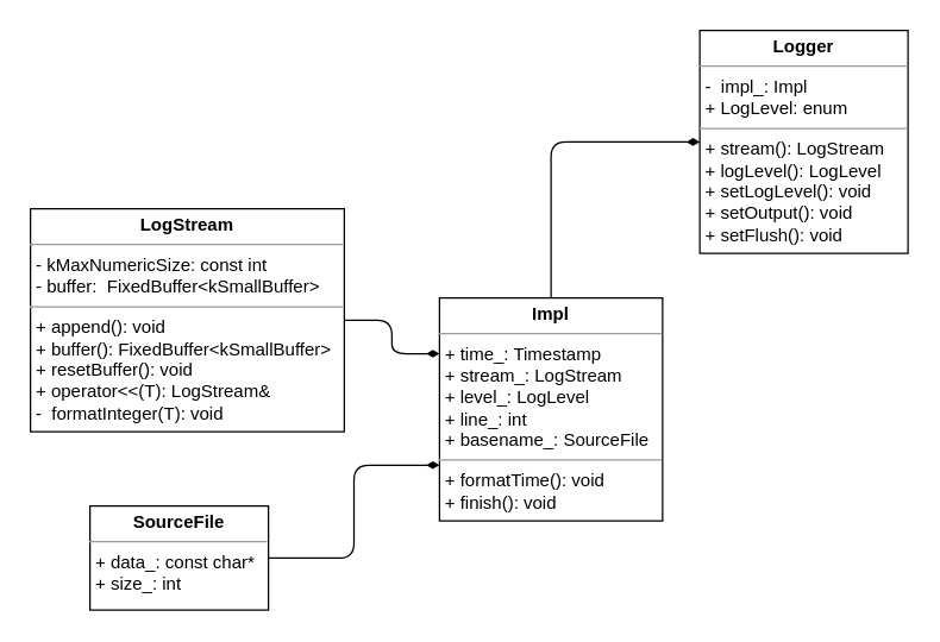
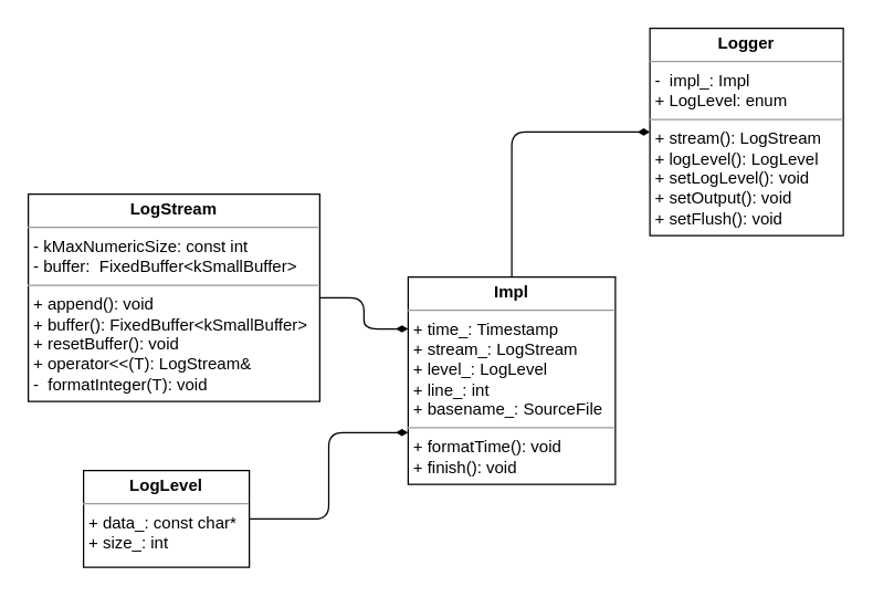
  <mxCell id="0" />
  <mxCell id="1" parent="0" />
  <mxCell id="2" value="&lt;p style=&quot;margin:0px;margin-top:4px;text-align:center;&quot;&gt;&lt;b&gt;Logger&lt;/b&gt;&lt;/p&gt;&lt;hr size=&quot;1&quot;&gt;&lt;p style=&quot;margin:0px;margin-left:4px;&quot;&gt;-&amp;nbsp; impl_: Impl&lt;/p&gt;&lt;p style=&quot;margin:0px;margin-left:4px;&quot;&gt;+ LogLevel: enum&amp;nbsp;&lt;/p&gt;&lt;hr size=&quot;1&quot;&gt;&lt;p style=&quot;margin:0px;margin-left:4px;&quot;&gt;+ stream(): LogStream&lt;/p&gt;&lt;p style=&quot;margin:0px;margin-left:4px;&quot;&gt;+ logLevel(): LogLevel&lt;/p&gt;&lt;p style=&quot;margin:0px;margin-left:4px;&quot;&gt;+ setLogLevel(): void&lt;/p&gt;&lt;p style=&quot;margin:0px;margin-left:4px;&quot;&gt;+ setOutput(): void&lt;/p&gt;&lt;p style=&quot;margin:0px;margin-left:4px;&quot;&gt;+ setFlush(): void&lt;/p&gt;&lt;p style=&quot;margin:0px;margin-left:4px;&quot;&gt;&lt;br&gt;&lt;/p&gt;" style="verticalAlign=top;align=left;overflow=fill;fontSize=12;fontFamily=Helvetica;html=1;" parent="1" vertex="1"><mxGeometry x="470" y="20" width="140" height="150" as="geometry" /></mxCell>
  <mxCell id="3" style="edgeStyle=orthogonalEdgeStyle;html=1;exitX=1;exitY=0.5;exitDx=0;exitDy=0;entryX=0;entryY=0.25;entryDx=0;entryDy=0;endArrow=diamondThin;endFill=1;" parent="1" source="4" target="6" edge="1"><mxGeometry relative="1" as="geometry" /></mxCell>
  <mxCell id="4" value="&lt;p style=&quot;margin:0px;margin-top:4px;text-align:center;&quot;&gt;&lt;b&gt;LogStream&lt;/b&gt;&lt;/p&gt;&lt;hr size=&quot;1&quot;&gt;&lt;p style=&quot;margin:0px;margin-left:4px;&quot;&gt;- kMaxNumericSize: const int&lt;/p&gt;&lt;p style=&quot;margin:0px;margin-left:4px;&quot;&gt;- buffer:&amp;nbsp; FixedBuffer&amp;lt;kSmallBuffer&amp;gt;&lt;/p&gt;&lt;hr size=&quot;1&quot;&gt;&lt;p style=&quot;margin:0px;margin-left:4px;&quot;&gt;+ append(): void&lt;/p&gt;&lt;p style=&quot;margin:0px;margin-left:4px;&quot;&gt;+ buffer(): FixedBuffer&amp;lt;kSmallBuffer&amp;gt;&lt;/p&gt;&lt;p style=&quot;margin:0px;margin-left:4px;&quot;&gt;+ resetBuffer(): void&lt;/p&gt;&lt;p style=&quot;margin:0px;margin-left:4px;&quot;&gt;+ operator&amp;lt;&amp;lt;(T): LogStream&amp;amp;&lt;/p&gt;&lt;p style=&quot;margin:0px;margin-left:4px;&quot;&gt;-&amp;nbsp; formatInteger(T): void&lt;/p&gt;" style="verticalAlign=top;align=left;overflow=fill;fontSize=12;fontFamily=Helvetica;html=1;" parent="1" vertex="1"><mxGeometry x="20" y="140" width="211" height="150" as="geometry" /></mxCell>
  <mxCell id="5" style="edgeStyle=orthogonalEdgeStyle;html=1;exitX=0.5;exitY=0;exitDx=0;exitDy=0;entryX=0;entryY=0.5;entryDx=0;entryDy=0;endArrow=diamondThin;endFill=1;" parent="1" source="6" target="2" edge="1"><mxGeometry relative="1" as="geometry" /></mxCell>
  <mxCell id="6" value="&lt;p style=&quot;margin:0px;margin-top:4px;text-align:center;&quot;&gt;&lt;b&gt;Impl&lt;/b&gt;&lt;/p&gt;&lt;hr size=&quot;1&quot;&gt;&lt;p style=&quot;margin:0px;margin-left:4px;&quot;&gt;+ time_: Timestamp&lt;/p&gt;&lt;p style=&quot;margin:0px;margin-left:4px;&quot;&gt;+ stream_: LogStream&amp;nbsp;&lt;/p&gt;&lt;p style=&quot;margin:0px;margin-left:4px;&quot;&gt;+ level_: LogLevel&lt;/p&gt;&lt;p style=&quot;margin:0px;margin-left:4px;&quot;&gt;+ line_: int&lt;/p&gt;&lt;p style=&quot;margin:0px;margin-left:4px;&quot;&gt;+ basename_: SourceFile&lt;/p&gt;&lt;hr size=&quot;1&quot;&gt;&lt;p style=&quot;margin:0px;margin-left:4px;&quot;&gt;+ formatTime(): void&lt;/p&gt;&lt;p style=&quot;margin:0px;margin-left:4px;&quot;&gt;+ finish(): void&lt;/p&gt;" style="verticalAlign=top;align=left;overflow=fill;fontSize=12;fontFamily=Helvetica;html=1;" parent="1" vertex="1"><mxGeometry x="295" y="200" width="150" height="150" as="geometry" /></mxCell>
  <mxCell id="7" style="edgeStyle=orthogonalEdgeStyle;html=1;exitX=1;exitY=0.5;exitDx=0;exitDy=0;entryX=0;entryY=0.75;entryDx=0;entryDy=0;endArrow=diamondThin;endFill=1;" parent="1" source="8" target="6" edge="1"><mxGeometry relative="1" as="geometry" /></mxCell>
- <mxCell id="8" value="&lt;p style=&quot;margin:0px;margin-top:4px;text-align:center;&quot;&gt;&lt;b&gt;SourceFile&lt;/b&gt;&lt;/p&gt;&lt;hr size=&quot;1&quot;&gt;&lt;p style=&quot;margin:0px;margin-left:4px;&quot;&gt;+ data_: const char*&lt;/p&gt;&lt;p style=&quot;margin:0px;margin-left:4px;&quot;&gt;+ size_: int&amp;nbsp;&lt;/p&gt;&lt;p style=&quot;margin:0px;margin-left:4px;&quot;&gt;&lt;br&gt;&lt;/p&gt;" style="verticalAlign=top;align=left;overflow=fill;fontSize=12;fontFamily=Helvetica;html=1;" parent="1" vertex="1"><mxGeometry x="60" y="340" width="120" height="70" as="geometry" /></mxCell>
+ <mxCell id="8" value="&lt;p style=&quot;margin:0px;margin-top:4px;text-align:center;&quot;&gt;&lt;b&gt;LogLevel&lt;/b&gt;&lt;/p&gt;&lt;hr size=&quot;1&quot;&gt;&lt;p style=&quot;margin:0px;margin-left:4px;&quot;&gt;+ data_: const char*&lt;/p&gt;&lt;p style=&quot;margin:0px;margin-left:4px;&quot;&gt;+ size_: int&amp;nbsp;&lt;/p&gt;&lt;p style=&quot;margin:0px;margin-left:4px;&quot;&gt;&lt;br&gt;&lt;/p&gt;" style="verticalAlign=top;align=left;overflow=fill;fontSize=12;fontFamily=Helvetica;html=1;" parent="1" vertex="1"><mxGeometry x="60" y="340" width="120" height="70" as="geometry" /></mxCell>
